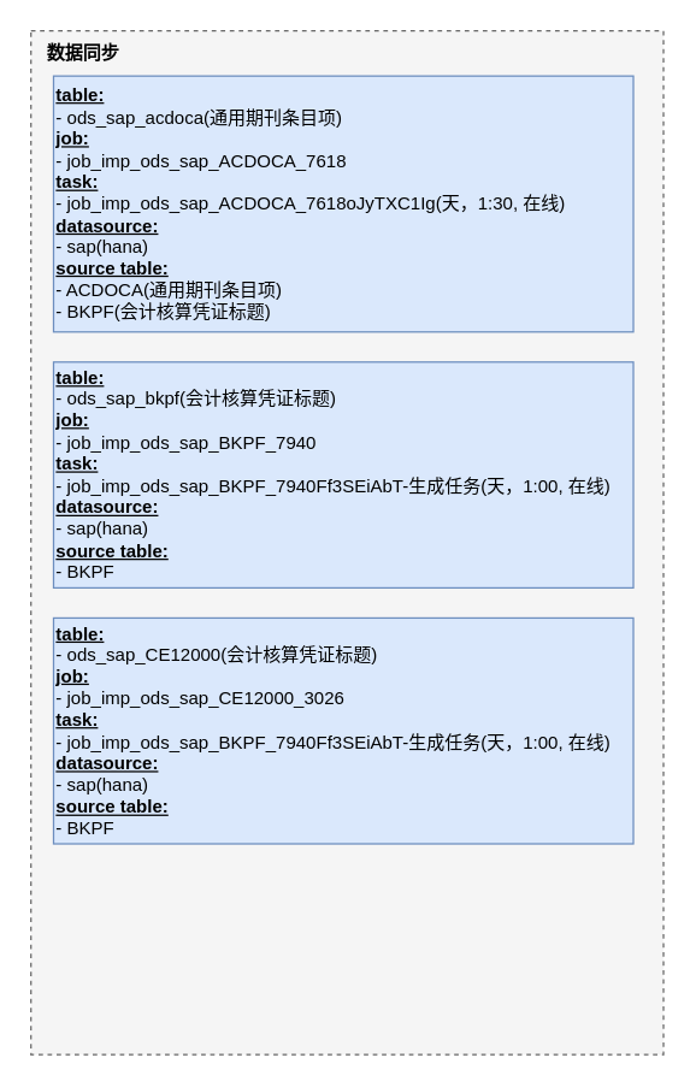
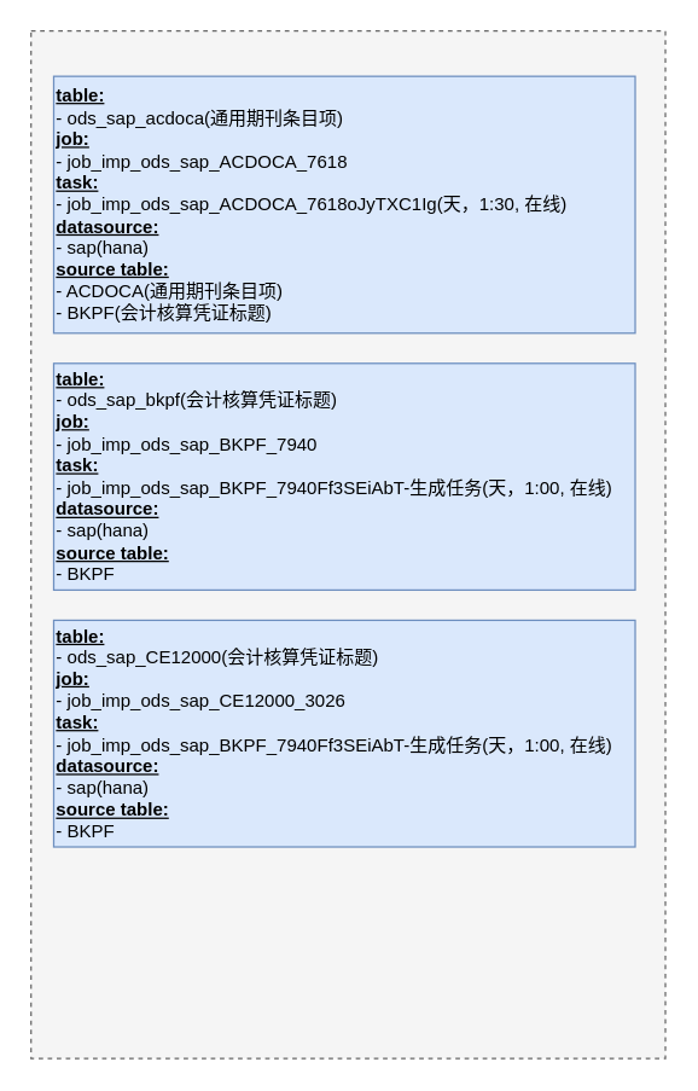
  <mxCell id="0" />
  <mxCell id="1" parent="0" />
  <mxCell id="2" value="" style="rounded=0;whiteSpace=wrap;html=1;dashed=1;fillColor=#f5f5f5;fontColor=#333333;strokeColor=#666666;" vertex="1" parent="1"><mxGeometry x="20" y="20" width="420" height="680" as="geometry" /></mxCell>
- <mxCell id="3" value="数据同步" style="text;strokeColor=none;align=center;fillColor=none;html=1;verticalAlign=middle;whiteSpace=wrap;rounded=0;fontStyle=1" vertex="1" parent="1"><mxGeometry x="20" y="20" width="70" height="30" as="geometry" /></mxCell>
  <mxCell id="4" value="&lt;font style=&quot;font-size: 12px;&quot;&gt;&lt;b style=&quot;border-color: var(--border-color);&quot;&gt;&lt;u style=&quot;border-color: var(--border-color);&quot;&gt;table:&lt;/u&gt;&lt;/b&gt;&amp;nbsp;&lt;br style=&quot;border-color: var(--border-color);&quot;&gt;- ods_sap_acdoca(通用期刊条目项)&lt;b style=&quot;border-color: var(--border-color);&quot;&gt;&lt;u style=&quot;border-color: var(--border-color);&quot;&gt;&lt;br style=&quot;border-color: var(--border-color);&quot;&gt;job:&lt;/u&gt;&lt;/b&gt;&lt;br style=&quot;border-color: var(--border-color);&quot;&gt;- job_imp_ods_sap_ACDOCA_7618&lt;br&gt;&lt;u style=&quot;font-weight: bold;&quot;&gt;task:&lt;br&gt;&lt;/u&gt;- job_imp_ods_sap_ACDOCA_7618oJyTXC1Ig(天，1:30,&amp;nbsp;在线)&lt;br&gt;&lt;u style=&quot;font-weight: bold;&quot;&gt;datasource:&lt;/u&gt;&lt;br&gt;- sap(hana)&lt;br&gt;&lt;u style=&quot;font-weight: bold;&quot;&gt;source table:&lt;/u&gt;&amp;nbsp;&lt;br&gt;- ACDOCA(通用期刊条目项)&lt;br&gt;- BKPF(会计核算凭证标题)&lt;/font&gt;" style="rounded=0;whiteSpace=wrap;html=1;align=left;fillColor=#dae8fc;strokeColor=#6c8ebf;" vertex="1" parent="1"><mxGeometry x="35" y="50" width="385" height="170" as="geometry" /></mxCell>
  <mxCell id="5" value="&lt;font style=&quot;&quot;&gt;&lt;b style=&quot;font-size: 12px; border-color: var(--border-color);&quot;&gt;&lt;u style=&quot;border-color: var(--border-color);&quot;&gt;table:&lt;/u&gt;&lt;/b&gt;&amp;nbsp;&lt;br style=&quot;border-color: var(--border-color);&quot;&gt;-&amp;nbsp;ods_sap_bkpf&lt;span style=&quot;background-color: initial;&quot;&gt;(会计核算凭证标题)&lt;/span&gt;&lt;br&gt;&lt;b style=&quot;font-size: 12px; border-color: var(--border-color);&quot;&gt;&lt;u style=&quot;border-color: var(--border-color);&quot;&gt;job:&lt;/u&gt;&lt;/b&gt;&lt;br style=&quot;border-color: var(--border-color);&quot;&gt;-&amp;nbsp;job_imp_ods_sap_BKPF_7940&lt;br&gt;&lt;u style=&quot;font-size: 12px; font-weight: bold;&quot;&gt;task:&lt;br&gt;&lt;/u&gt;-&amp;nbsp;job_imp_ods_sap_BKPF_7940Ff3SEiAbT-生成任务(天，1:00,&amp;nbsp;在线)&lt;br&gt;&lt;u style=&quot;font-size: 12px; font-weight: bold;&quot;&gt;datasource:&lt;/u&gt;&lt;br&gt;- sap(hana)&lt;br&gt;&lt;u style=&quot;font-size: 12px; font-weight: bold;&quot;&gt;source table:&lt;/u&gt;&amp;nbsp;&lt;br&gt;-&amp;nbsp;&lt;/font&gt;BKPF" style="rounded=0;whiteSpace=wrap;html=1;align=left;fillColor=#dae8fc;strokeColor=#6c8ebf;" vertex="1" parent="1"><mxGeometry x="35" y="240" width="385" height="150" as="geometry" /></mxCell>
  <mxCell id="6" value="&lt;font style=&quot;&quot;&gt;&lt;b style=&quot;font-size: 12px; border-color: var(--border-color);&quot;&gt;&lt;u style=&quot;border-color: var(--border-color);&quot;&gt;table:&lt;/u&gt;&lt;/b&gt;&amp;nbsp;&lt;br style=&quot;border-color: var(--border-color);&quot;&gt;-&amp;nbsp;ods_sap_CE12000&lt;span style=&quot;background-color: initial;&quot;&gt;(会计核算凭证标题)&lt;/span&gt;&lt;br&gt;&lt;b style=&quot;font-size: 12px; border-color: var(--border-color);&quot;&gt;&lt;u style=&quot;border-color: var(--border-color);&quot;&gt;job:&lt;/u&gt;&lt;/b&gt;&lt;br style=&quot;border-color: var(--border-color);&quot;&gt;-&amp;nbsp;job_imp_ods_sap_CE12000_3026&lt;br&gt;&lt;u style=&quot;font-size: 12px; font-weight: bold;&quot;&gt;task:&lt;br&gt;&lt;/u&gt;-&amp;nbsp;job_imp_ods_sap_BKPF_7940Ff3SEiAbT-生成任务(天，1:00,&amp;nbsp;在线)&lt;br&gt;&lt;u style=&quot;font-size: 12px; font-weight: bold;&quot;&gt;datasource:&lt;/u&gt;&lt;br&gt;- sap(hana)&lt;br&gt;&lt;u style=&quot;font-size: 12px; font-weight: bold;&quot;&gt;source table:&lt;/u&gt;&amp;nbsp;&lt;br&gt;-&amp;nbsp;&lt;/font&gt;BKPF" style="rounded=0;whiteSpace=wrap;html=1;align=left;fillColor=#dae8fc;strokeColor=#6c8ebf;" vertex="1" parent="1"><mxGeometry x="35" y="410" width="385" height="150" as="geometry" /></mxCell>
